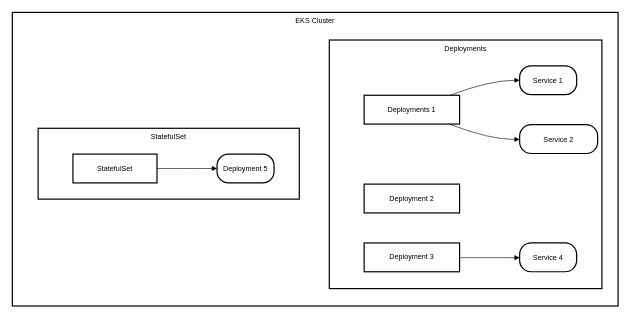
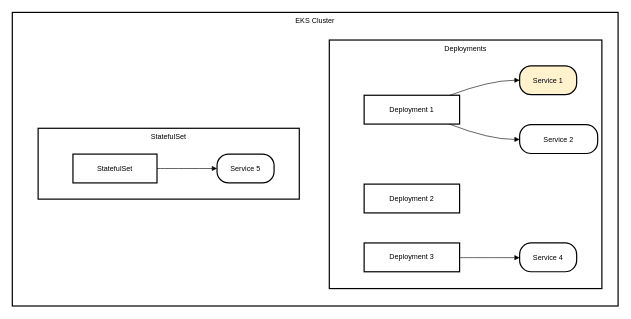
  <mxCell id="0" />
  <mxCell id="1" parent="0" />
  <mxCell id="2" value="EKS Cluster" style="whiteSpace=wrap;strokeWidth=2;verticalAlign=top;" vertex="1" parent="1"><mxGeometry x="20" y="20" width="1009" height="489" as="geometry" /></mxCell>
  <mxCell id="3" value="StatefulSet" style="whiteSpace=wrap;strokeWidth=2;verticalAlign=top;" vertex="1" parent="2"><mxGeometry x="43" y="193" width="435" height="118" as="geometry" /></mxCell>
  <mxCell id="4" value="StatefulSet" style="whiteSpace=wrap;strokeWidth=2;" vertex="1" parent="3"><mxGeometry x="58" y="43" width="140" height="48" as="geometry" /></mxCell>
- <mxCell id="5" value="Deployment 5" style="rounded=1;arcSize=40;strokeWidth=2" vertex="1" parent="3"><mxGeometry x="298" y="43" width="95" height="48" as="geometry" /></mxCell>
+ <mxCell id="5" value="Service 5" style="rounded=1;arcSize=40;strokeWidth=2" vertex="1" parent="3"><mxGeometry x="298" y="43" width="95" height="48" as="geometry" /></mxCell>
  <mxCell id="6" value="" style="curved=1;startArrow=none;endArrow=block;exitX=1;exitY=0.5;entryX=0;entryY=0.5;" edge="1" parent="3" source="4" target="5"><mxGeometry relative="1" as="geometry"><Array as="points" /></mxGeometry></mxCell>
  <mxCell id="7" value="Deployments" style="whiteSpace=wrap;strokeWidth=2;verticalAlign=top;" vertex="1" parent="2"><mxGeometry x="528" y="46" width="454" height="414" as="geometry" /></mxCell>
- <mxCell id="8" value="Deployments 1" style="whiteSpace=wrap;strokeWidth=2;" vertex="1" parent="7"><mxGeometry x="58" y="92" width="159" height="48" as="geometry" /></mxCell>
- <mxCell id="9" value="Service 1" style="rounded=1;arcSize=40;strokeWidth=2" vertex="1" parent="7"><mxGeometry x="317" y="43" width="95" height="48" as="geometry" /></mxCell>
+ <mxCell id="8" value="Deployment 1" style="whiteSpace=wrap;strokeWidth=2;" vertex="1" parent="7"><mxGeometry x="58" y="92" width="159" height="48" as="geometry" /></mxCell>
+ <mxCell id="9" value="Service 1" style="rounded=1;arcSize=40;strokeWidth=2;fillColor=#fff2cc;" vertex="1" parent="7"><mxGeometry x="317" y="43" width="95" height="48" as="geometry" /></mxCell>
  <mxCell id="10" value="Service 2" style="rounded=1;arcSize=40;strokeWidth=2" vertex="1" parent="7"><mxGeometry x="317" y="141" width="130" height="48" as="geometry" /></mxCell>
  <mxCell id="11" value="Deployment 2" style="whiteSpace=wrap;strokeWidth=2;" vertex="1" parent="7"><mxGeometry x="58" y="240" width="159" height="48" as="geometry" /></mxCell>
  <mxCell id="12" value="Deployment 3" style="whiteSpace=wrap;strokeWidth=2;" vertex="1" parent="7"><mxGeometry x="58" y="338" width="159" height="48" as="geometry" /></mxCell>
  <mxCell id="13" value="Service 4" style="rounded=1;arcSize=40;strokeWidth=2" vertex="1" parent="7"><mxGeometry x="317" y="338" width="95" height="48" as="geometry" /></mxCell>
  <mxCell id="14" value="" style="curved=1;startArrow=none;endArrow=block;exitX=0.9;exitY=0;entryX=0;entryY=0.5;" edge="1" parent="7" source="8" target="9"><mxGeometry relative="1" as="geometry"><Array as="points"><mxPoint x="267" y="67" /></Array></mxGeometry></mxCell>
  <mxCell id="15" value="" style="curved=1;startArrow=none;endArrow=block;exitX=0.9;exitY=1.01;entryX=0;entryY=0.51;" edge="1" parent="7" source="8" target="10"><mxGeometry relative="1" as="geometry"><Array as="points"><mxPoint x="267" y="166" /></Array></mxGeometry></mxCell>
  <mxCell id="16" value="" style="curved=1;startArrow=none;endArrow=block;exitX=1;exitY=0.51;entryX=0;entryY=0.51;" edge="1" parent="7" source="12" target="13"><mxGeometry relative="1" as="geometry"><Array as="points" /></mxGeometry></mxCell>
